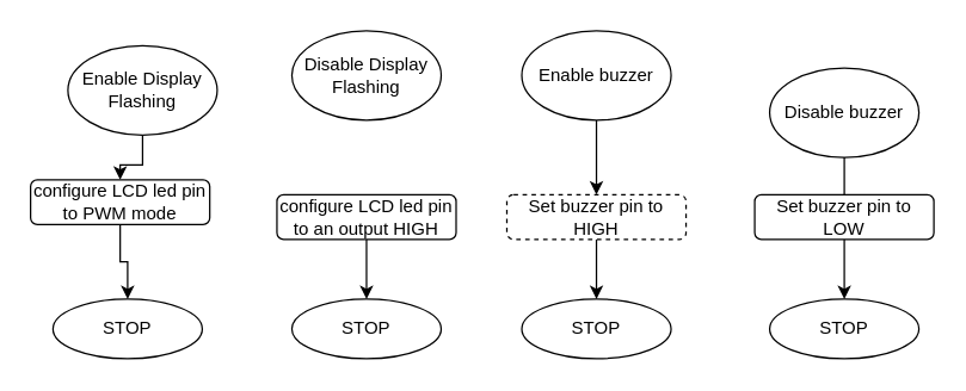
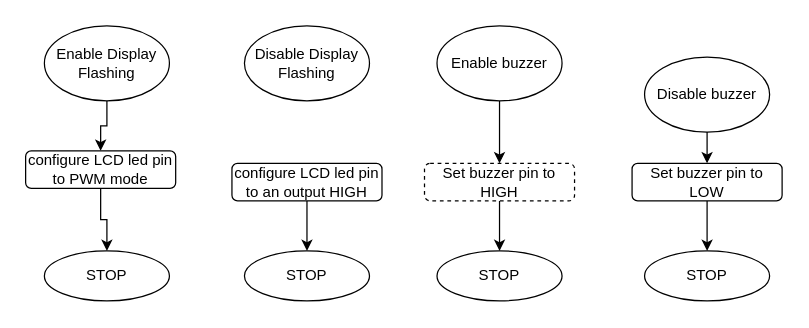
  <mxCell id="0" />
  <mxCell id="1" parent="0" />
  <mxCell id="2" value="" style="edgeStyle=orthogonalEdgeStyle;rounded=0;orthogonalLoop=1;jettySize=auto;html=1;" edge="1" parent="1" source="3" target="5"><mxGeometry relative="1" as="geometry" /></mxCell>
- <mxCell id="3" value="Enable Display Flashing" style="ellipse;whiteSpace=wrap;html=1;" vertex="1" parent="1"><mxGeometry x="45" y="30" width="100" height="60" as="geometry" /></mxCell>
+ <mxCell id="3" value="Enable Display Flashing" style="ellipse;whiteSpace=wrap;html=1;" vertex="1" parent="1"><mxGeometry x="35" y="20" width="100" height="60" as="geometry" /></mxCell>
  <mxCell id="4" value="" style="edgeStyle=orthogonalEdgeStyle;rounded=0;orthogonalLoop=1;jettySize=auto;html=1;" edge="1" parent="1" source="5" target="6"><mxGeometry relative="1" as="geometry" /></mxCell>
  <mxCell id="5" value="configure LCD led pin to PWM mode" style="rounded=1;whiteSpace=wrap;html=1;" vertex="1" parent="1"><mxGeometry x="20" y="120" width="120" height="30" as="geometry" /></mxCell>
  <mxCell id="6" value="STOP" style="ellipse;whiteSpace=wrap;html=1;" vertex="1" parent="1"><mxGeometry x="35" y="200" width="100" height="40" as="geometry" /></mxCell>
  <mxCell id="7" value="Disable Display Flashing" style="ellipse;whiteSpace=wrap;html=1;" vertex="1" parent="1"><mxGeometry x="195" y="20" width="100" height="60" as="geometry" /></mxCell>
  <mxCell id="8" value="" style="edgeStyle=orthogonalEdgeStyle;rounded=0;orthogonalLoop=1;jettySize=auto;html=1;" edge="1" parent="1" source="9" target="10"><mxGeometry relative="1" as="geometry" /></mxCell>
  <mxCell id="9" value="configure LCD led pin to an output HIGH" style="rounded=1;whiteSpace=wrap;html=1;" vertex="1" parent="1"><mxGeometry x="185" y="130" width="120" height="30" as="geometry" /></mxCell>
  <mxCell id="10" value="STOP" style="ellipse;whiteSpace=wrap;html=1;" vertex="1" parent="1"><mxGeometry x="195" y="200" width="100" height="40" as="geometry" /></mxCell>
  <mxCell id="11" value="" style="edgeStyle=orthogonalEdgeStyle;rounded=0;orthogonalLoop=1;jettySize=auto;html=1;" edge="1" parent="1" source="12" target="14"><mxGeometry relative="1" as="geometry" /></mxCell>
  <mxCell id="12" value="Enable buzzer" style="ellipse;whiteSpace=wrap;html=1;" vertex="1" parent="1"><mxGeometry x="349" y="20" width="100" height="60" as="geometry" /></mxCell>
  <mxCell id="13" value="" style="edgeStyle=orthogonalEdgeStyle;rounded=0;orthogonalLoop=1;jettySize=auto;html=1;" edge="1" parent="1" source="14" target="15"><mxGeometry relative="1" as="geometry" /></mxCell>
  <mxCell id="14" value="Set buzzer pin to HIGH" style="rounded=1;whiteSpace=wrap;html=1;dashed=1;" vertex="1" parent="1"><mxGeometry x="339" y="130" width="120" height="30" as="geometry" /></mxCell>
  <mxCell id="15" value="STOP" style="ellipse;whiteSpace=wrap;html=1;" vertex="1" parent="1"><mxGeometry x="349" y="200" width="100" height="40" as="geometry" /></mxCell>
- <mxCell id="16" value="" style="edgeStyle=orthogonalEdgeStyle;rounded=0;orthogonalLoop=1;jettySize=auto;html=1;endArrow=none;" edge="1" parent="1" source="17" target="19"><mxGeometry relative="1" as="geometry" /></mxCell>
+ <mxCell id="16" value="" style="edgeStyle=orthogonalEdgeStyle;rounded=0;orthogonalLoop=1;jettySize=auto;html=1;" edge="1" parent="1" source="17" target="19"><mxGeometry relative="1" as="geometry" /></mxCell>
  <mxCell id="17" value="Disable buzzer" style="ellipse;whiteSpace=wrap;html=1;" vertex="1" parent="1"><mxGeometry x="515" y="45" width="100" height="60" as="geometry" /></mxCell>
  <mxCell id="18" value="" style="edgeStyle=orthogonalEdgeStyle;rounded=0;orthogonalLoop=1;jettySize=auto;html=1;" edge="1" parent="1" source="19" target="20"><mxGeometry relative="1" as="geometry" /></mxCell>
  <mxCell id="19" value="Set buzzer pin to LOW" style="rounded=1;whiteSpace=wrap;html=1;" vertex="1" parent="1"><mxGeometry x="505" y="130" width="120" height="30" as="geometry" /></mxCell>
  <mxCell id="20" value="STOP" style="ellipse;whiteSpace=wrap;html=1;" vertex="1" parent="1"><mxGeometry x="515" y="200" width="100" height="40" as="geometry" /></mxCell>
